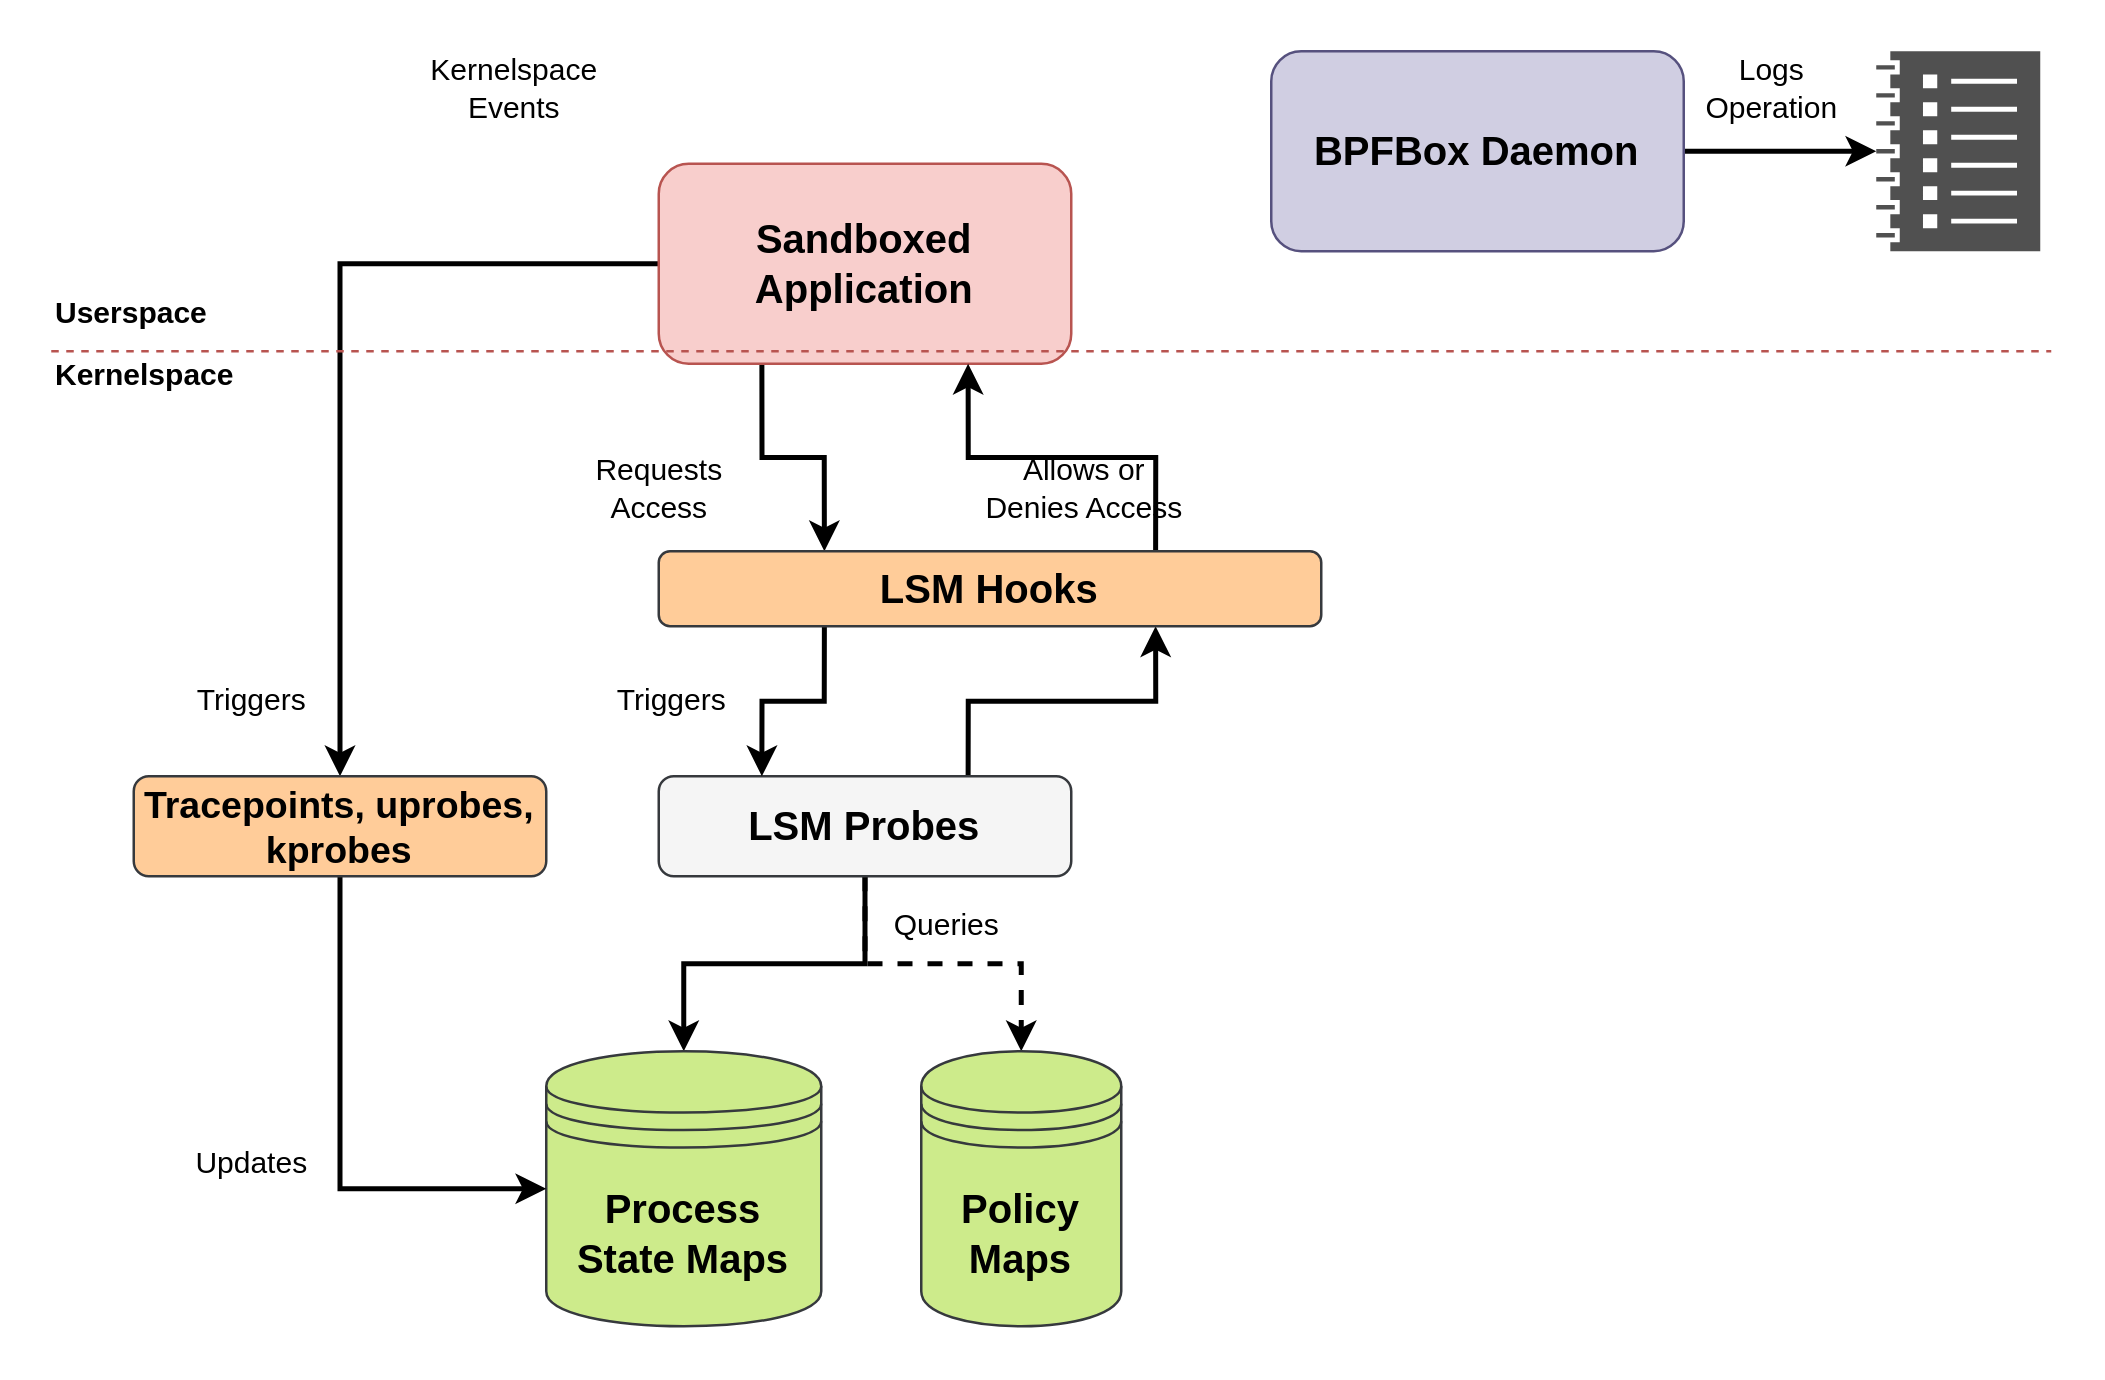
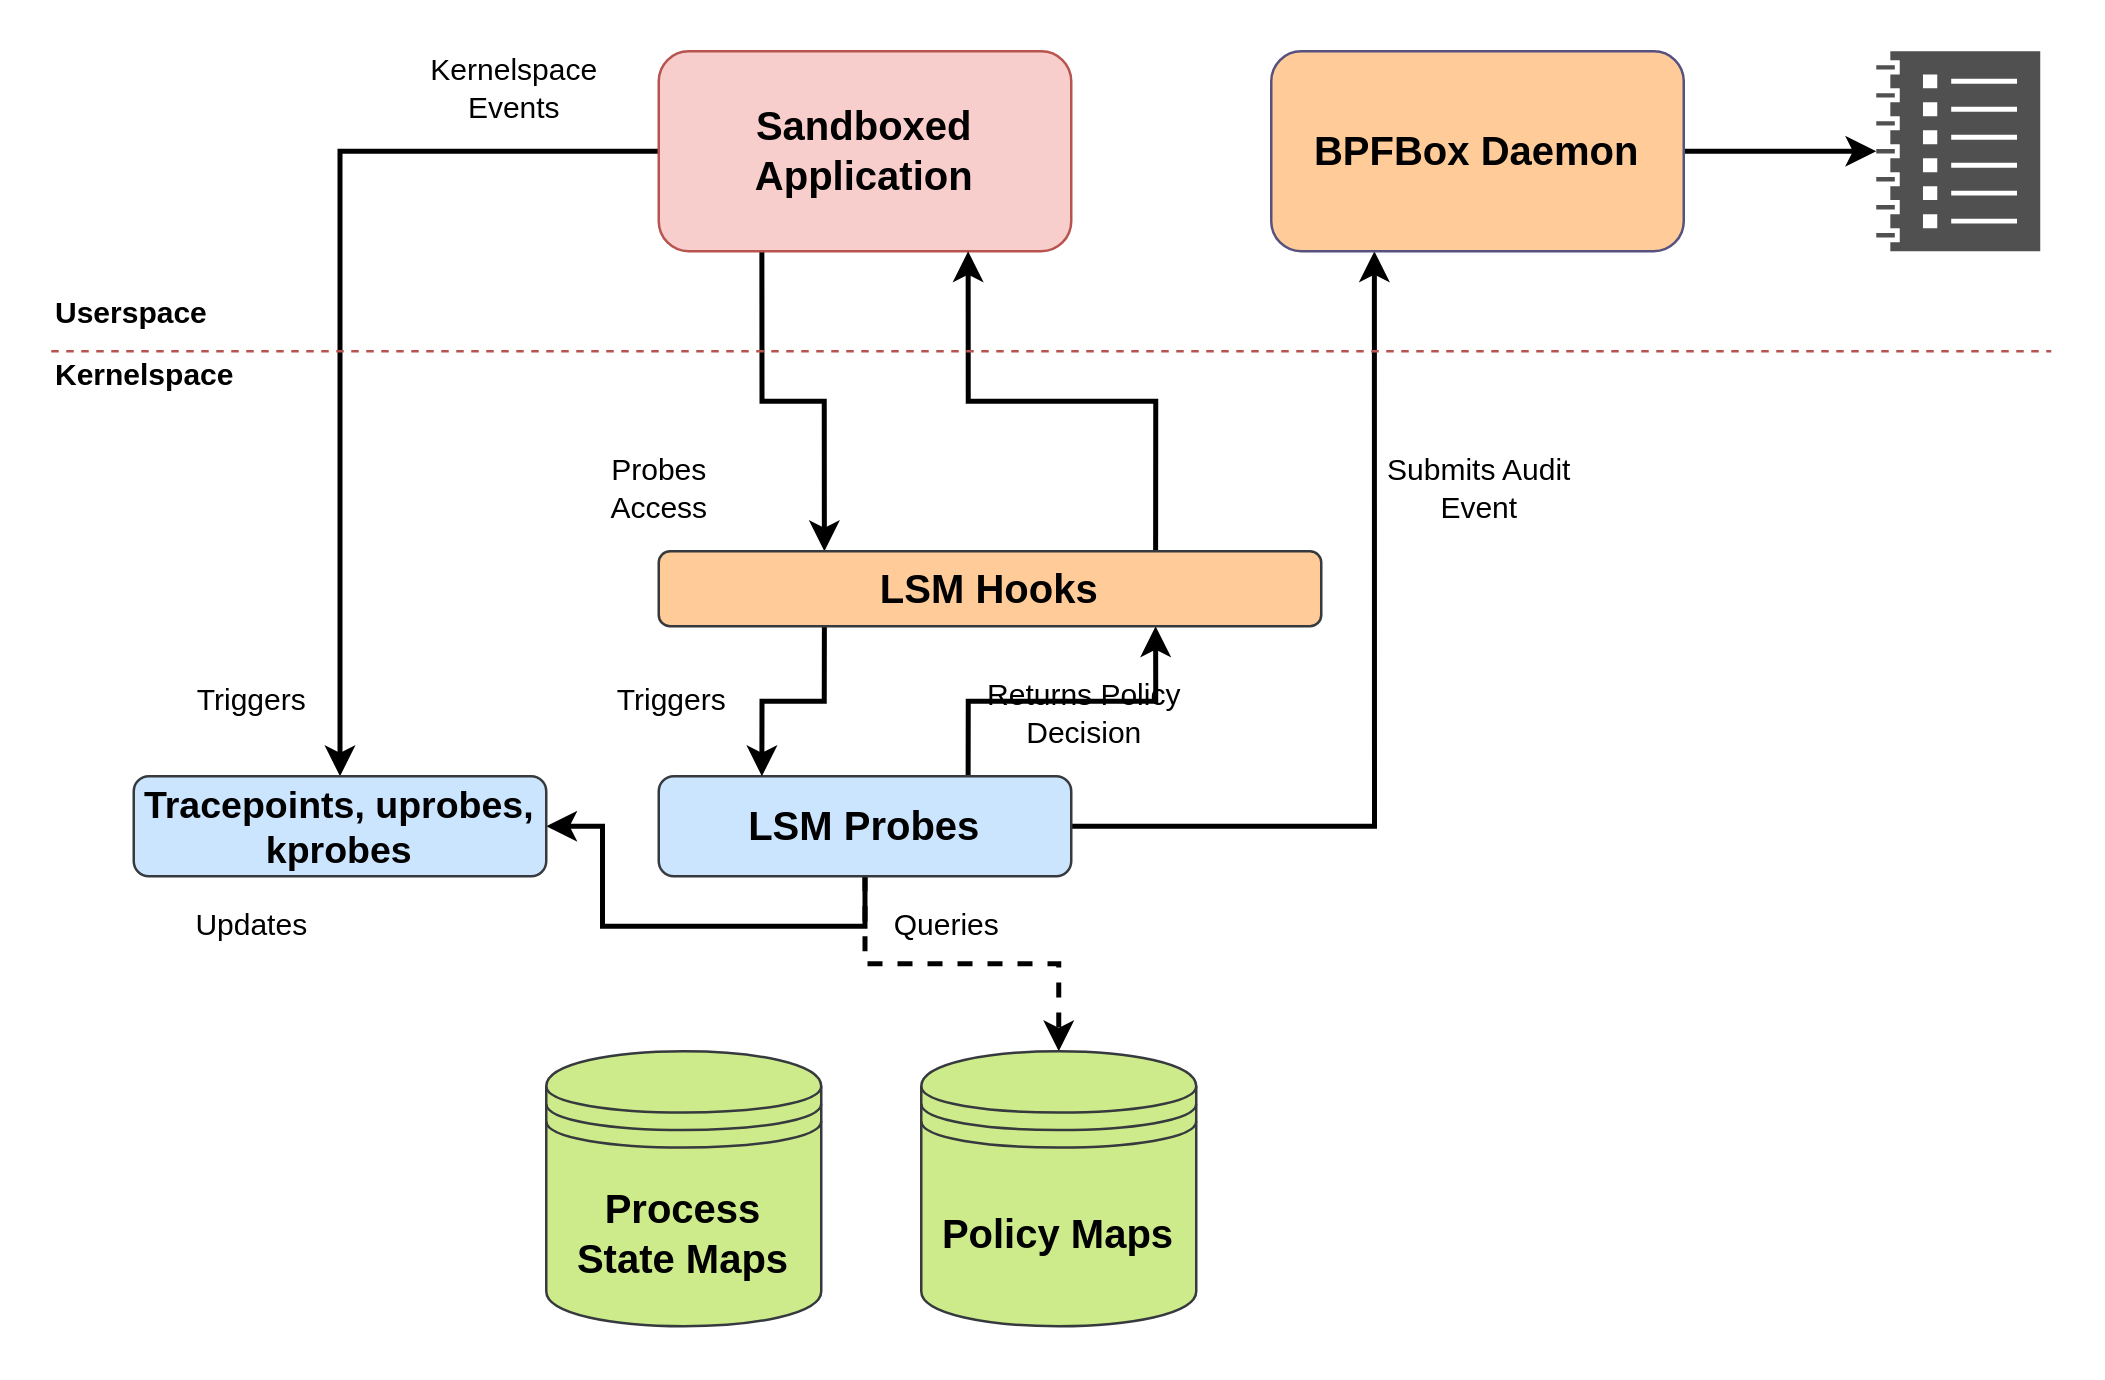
  <mxCell id="0" />
  <mxCell id="1" parent="0" />
  <mxCell id="2" style="edgeStyle=orthogonalEdgeStyle;rounded=0;orthogonalLoop=1;jettySize=auto;html=1;exitX=0.75;exitY=0;exitDx=0;exitDy=0;entryX=0.75;entryY=1;entryDx=0;entryDy=0;strokeWidth=2;" parent="1" source="6" target="14" edge="1"><mxGeometry relative="1" as="geometry" /></mxCell>
- <mxCell id="3" style="edgeStyle=orthogonalEdgeStyle;rounded=0;orthogonalLoop=1;jettySize=auto;html=1;exitX=0.5;exitY=1;exitDx=0;exitDy=0;entryX=0.5;entryY=0;entryDx=0;entryDy=0;strokeWidth=2;" parent="1" source="6" target="7" edge="1"><mxGeometry relative="1" as="geometry" /></mxCell>
+ <mxCell id="3" style="edgeStyle=orthogonalEdgeStyle;rounded=0;orthogonalLoop=1;jettySize=auto;html=1;exitX=0.5;exitY=1;exitDx=0;exitDy=0;strokeWidth=2;" parent="1" source="6" target="26" edge="1"><mxGeometry relative="1" as="geometry" /></mxCell>
  <mxCell id="4" style="edgeStyle=orthogonalEdgeStyle;rounded=0;orthogonalLoop=1;jettySize=auto;html=1;exitX=0.5;exitY=1;exitDx=0;exitDy=0;entryX=0.5;entryY=0;entryDx=0;entryDy=0;strokeWidth=2;dashed=1;" parent="1" source="6" target="11" edge="1"><mxGeometry relative="1" as="geometry" /></mxCell>
- <mxCell id="6" value="LSM Probes" style="rounded=1;whiteSpace=wrap;html=1;fontStyle=1;fillColor=#f5f5f5;strokeColor=#36393d;fontSize=16;" parent="1" vertex="1"><mxGeometry x="263" y="310" width="165" height="40" as="geometry" /></mxCell>
+ <mxCell id="5" style="edgeStyle=orthogonalEdgeStyle;rounded=0;orthogonalLoop=1;jettySize=auto;html=1;exitX=1;exitY=0.5;exitDx=0;exitDy=0;entryX=0.25;entryY=1;entryDx=0;entryDy=0;strokeWidth=2;" parent="1" source="6" target="16" edge="1"><mxGeometry relative="1" as="geometry" /></mxCell>
+ <mxCell id="6" value="LSM Probes" style="rounded=1;whiteSpace=wrap;html=1;fontStyle=1;fillColor=#cce5ff;strokeColor=#36393d;fontSize=16;" parent="1" vertex="1"><mxGeometry x="263" y="310" width="165" height="40" as="geometry" /></mxCell>
  <mxCell id="7" value="&lt;b&gt;Process&lt;br&gt;State Maps&lt;br&gt;&lt;/b&gt;" style="shape=datastore;whiteSpace=wrap;html=1;fontSize=16;align=center;fillColor=#cdeb8b;strokeColor=#36393d;" parent="1" vertex="1"><mxGeometry x="218" y="420" width="110" height="110" as="geometry" /></mxCell>
  <mxCell id="8" style="edgeStyle=orthogonalEdgeStyle;rounded=0;orthogonalLoop=1;jettySize=auto;html=1;exitX=0.25;exitY=1;exitDx=0;exitDy=0;entryX=0.25;entryY=0;entryDx=0;entryDy=0;strokeWidth=2;" parent="1" source="10" target="14" edge="1"><mxGeometry relative="1" as="geometry"><mxPoint x="307.889" y="160" as="targetPoint" /></mxGeometry></mxCell>
  <mxCell id="9" style="edgeStyle=orthogonalEdgeStyle;rounded=0;orthogonalLoop=1;jettySize=auto;html=1;exitX=0;exitY=0.5;exitDx=0;exitDy=0;entryX=0.5;entryY=0;entryDx=0;entryDy=0;strokeWidth=2;" parent="1" source="10" target="26" edge="1"><mxGeometry relative="1" as="geometry" /></mxCell>
- <mxCell id="10" value="Sandboxed Application" style="rounded=1;whiteSpace=wrap;html=1;fontStyle=1;fillColor=#f8cecc;strokeColor=#b85450;fontSize=16;" parent="1" vertex="1"><mxGeometry x="263" y="65" width="165" height="80" as="geometry" /></mxCell>
- <mxCell id="11" value="&lt;b&gt;Policy Maps&lt;br&gt;&lt;/b&gt;" style="shape=datastore;whiteSpace=wrap;html=1;fontSize=16;align=center;fillColor=#cdeb8b;strokeColor=#36393d;" parent="1" vertex="1"><mxGeometry x="368" y="420" width="80" height="110" as="geometry" /></mxCell>
+ <mxCell id="10" value="Sandboxed Application" style="rounded=1;whiteSpace=wrap;html=1;fontStyle=1;fillColor=#f8cecc;strokeColor=#b85450;fontSize=16;" parent="1" vertex="1"><mxGeometry x="263" y="20" width="165" height="80" as="geometry" /></mxCell>
+ <mxCell id="11" value="&lt;b&gt;Policy Maps&lt;br&gt;&lt;/b&gt;" style="shape=datastore;whiteSpace=wrap;html=1;fontSize=16;align=center;fillColor=#cdeb8b;strokeColor=#36393d;" parent="1" vertex="1"><mxGeometry x="368" y="420" width="110" height="110" as="geometry" /></mxCell>
  <mxCell id="12" style="edgeStyle=orthogonalEdgeStyle;rounded=0;orthogonalLoop=1;jettySize=auto;html=1;exitX=0.25;exitY=1;exitDx=0;exitDy=0;entryX=0.25;entryY=0;entryDx=0;entryDy=0;strokeWidth=2;" parent="1" source="14" target="6" edge="1"><mxGeometry relative="1" as="geometry" /></mxCell>
  <mxCell id="13" style="edgeStyle=orthogonalEdgeStyle;rounded=0;orthogonalLoop=1;jettySize=auto;html=1;exitX=0.75;exitY=0;exitDx=0;exitDy=0;entryX=0.75;entryY=1;entryDx=0;entryDy=0;strokeWidth=2;" parent="1" source="14" target="10" edge="1"><mxGeometry relative="1" as="geometry" /></mxCell>
  <mxCell id="14" value="LSM Hooks" style="rounded=1;whiteSpace=wrap;html=1;fontStyle=1;fillColor=#ffcc99;strokeColor=#36393d;fontSize=16;" parent="1" vertex="1"><mxGeometry x="263" y="220" width="265" height="30" as="geometry" /></mxCell>
  <mxCell id="15" style="edgeStyle=orthogonalEdgeStyle;rounded=0;orthogonalLoop=1;jettySize=auto;html=1;exitX=1;exitY=0.5;exitDx=0;exitDy=0;entryX=0;entryY=0.5;entryDx=0;entryDy=0;entryPerimeter=0;strokeWidth=2;" parent="1" source="16" target="23" edge="1"><mxGeometry relative="1" as="geometry" /></mxCell>
- <mxCell id="16" value="BPFBox Daemon" style="rounded=1;whiteSpace=wrap;html=1;fontStyle=1;fillColor=#d0cee2;strokeColor=#56517e;fontSize=16;" parent="1" vertex="1"><mxGeometry x="508" y="20" width="165" height="80" as="geometry" /></mxCell>
- <mxCell id="17" value="Requests&lt;br&gt;Access" style="text;html=1;align=center;verticalAlign=middle;resizable=0;points=[];autosize=1;" parent="1" vertex="1"><mxGeometry x="228" y="180" width="70" height="30" as="geometry" /></mxCell>
+ <mxCell id="16" value="BPFBox Daemon" style="rounded=1;whiteSpace=wrap;html=1;fontStyle=1;fillColor=#ffcc99;strokeColor=#56517e;fontSize=16;" parent="1" vertex="1"><mxGeometry x="508" y="20" width="165" height="80" as="geometry" /></mxCell>
+ <mxCell id="17" value="Probes&lt;br&gt;Access" style="text;html=1;align=center;verticalAlign=middle;resizable=0;points=[];autosize=1;" parent="1" vertex="1"><mxGeometry x="228" y="180" width="70" height="30" as="geometry" /></mxCell>
  <mxCell id="18" value="Triggers" style="text;html=1;align=center;verticalAlign=middle;resizable=0;points=[];autosize=1;" parent="1" vertex="1"><mxGeometry x="238" y="270" width="60" height="20" as="geometry" /></mxCell>
  <mxCell id="19" value="Queries" style="text;html=1;align=center;verticalAlign=middle;resizable=0;points=[];autosize=1;" parent="1" vertex="1"><mxGeometry x="348" y="360" width="60" height="20" as="geometry" /></mxCell>
- <mxCell id="21" value="Allows or&lt;br&gt;Denies Access" style="text;html=1;align=center;verticalAlign=middle;resizable=0;points=[];autosize=1;" parent="1" vertex="1"><mxGeometry x="388" y="180" width="90" height="30" as="geometry" /></mxCell>
+ <mxCell id="20" value="Returns Policy&lt;br&gt;Decision" style="text;html=1;align=center;verticalAlign=middle;resizable=0;points=[];autosize=1;" parent="1" vertex="1"><mxGeometry x="388" y="270" width="90" height="30" as="geometry" /></mxCell>
+ <mxCell id="22" value="Submits Audit&lt;br&gt;Event" style="text;html=1;align=center;verticalAlign=middle;resizable=0;points=[];autosize=1;" parent="1" vertex="1"><mxGeometry x="545.5" y="180" width="90" height="30" as="geometry" /></mxCell>
  <mxCell id="23" value="" style="pointerEvents=1;shadow=0;dashed=0;html=1;strokeColor=none;labelPosition=center;verticalLabelPosition=bottom;verticalAlign=top;align=center;fillColor=#505050;shape=mxgraph.mscae.oms.log_management" parent="1" vertex="1"><mxGeometry x="750" y="20" width="65.6" height="80" as="geometry" /></mxCell>
- <mxCell id="24" value="Logs&lt;br&gt;Operation" style="text;html=1;align=center;verticalAlign=middle;resizable=0;points=[];autosize=1;" parent="1" vertex="1"><mxGeometry x="673" y="20" width="70" height="30" as="geometry" /></mxCell>
- <mxCell id="25" style="edgeStyle=orthogonalEdgeStyle;rounded=0;orthogonalLoop=1;jettySize=auto;html=1;exitX=0.5;exitY=1;exitDx=0;exitDy=0;entryX=0;entryY=0.5;entryDx=0;entryDy=0;strokeWidth=2;" parent="1" source="26" target="7" edge="1"><mxGeometry relative="1" as="geometry" /></mxCell>
- <mxCell id="26" value="Tracepoints, uprobes,&lt;br style=&quot;font-size: 15px;&quot;&gt;kprobes" style="rounded=1;whiteSpace=wrap;html=1;fontStyle=1;fillColor=#ffcc99;strokeColor=#36393d;fontSize=15;" parent="1" vertex="1"><mxGeometry x="53" y="310" width="165" height="40" as="geometry" /></mxCell>
+ <mxCell id="26" value="Tracepoints, uprobes,&lt;br style=&quot;font-size: 15px;&quot;&gt;kprobes" style="rounded=1;whiteSpace=wrap;html=1;fontStyle=1;fillColor=#cce5ff;strokeColor=#36393d;fontSize=15;" parent="1" vertex="1"><mxGeometry x="53" y="310" width="165" height="40" as="geometry" /></mxCell>
  <mxCell id="27" value="Kernelspace&lt;br&gt;Events" style="text;html=1;align=center;verticalAlign=middle;resizable=0;points=[];autosize=1;" parent="1" vertex="1"><mxGeometry x="160" y="20" width="90" height="30" as="geometry" /></mxCell>
- <mxCell id="28" value="Updates" style="text;html=1;align=center;verticalAlign=middle;resizable=0;points=[];autosize=1;" parent="1" vertex="1"><mxGeometry x="70" y="455" width="60" height="20" as="geometry" /></mxCell>
+ <mxCell id="28" value="Updates" style="text;html=1;align=center;verticalAlign=middle;resizable=0;points=[];autosize=1;" parent="1" vertex="1"><mxGeometry x="70" y="360" width="60" height="20" as="geometry" /></mxCell>
  <mxCell id="29" value="" style="endArrow=none;dashed=1;html=1;strokeWidth=1;fillColor=#f8cecc;strokeColor=#b85450;" parent="1" edge="1"><mxGeometry width="50" height="50" relative="1" as="geometry"><mxPoint x="20" y="140" as="sourcePoint" /><mxPoint x="820" y="140" as="targetPoint" /></mxGeometry></mxCell>
  <mxCell id="30" value="Userspace" style="text;html=1;align=left;verticalAlign=middle;resizable=0;points=[];autosize=1;fontStyle=1" parent="1" vertex="1"><mxGeometry x="20" y="115" width="80" height="20" as="geometry" /></mxCell>
  <mxCell id="31" value="Kernelspace" style="text;html=1;align=left;verticalAlign=middle;resizable=0;points=[];autosize=1;fontStyle=1" parent="1" vertex="1"><mxGeometry x="20" y="140" width="90" height="20" as="geometry" /></mxCell>
  <mxCell id="32" value="Triggers" style="text;html=1;align=center;verticalAlign=middle;resizable=0;points=[];autosize=1;" parent="1" vertex="1"><mxGeometry x="70" y="270" width="60" height="20" as="geometry" /></mxCell>
